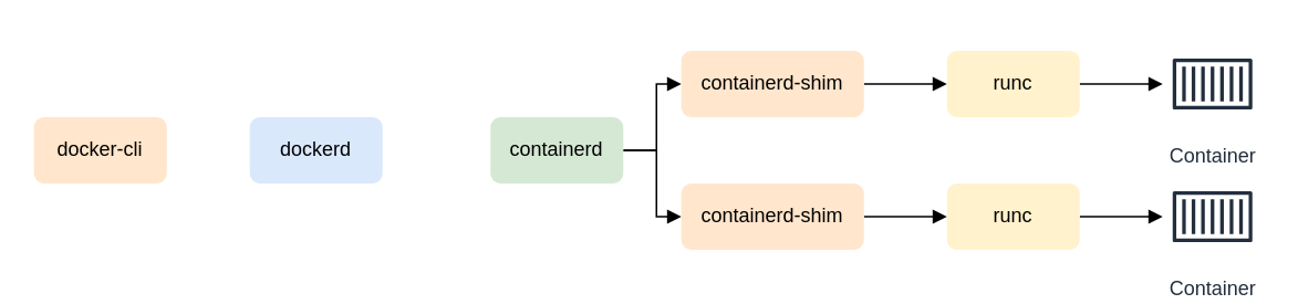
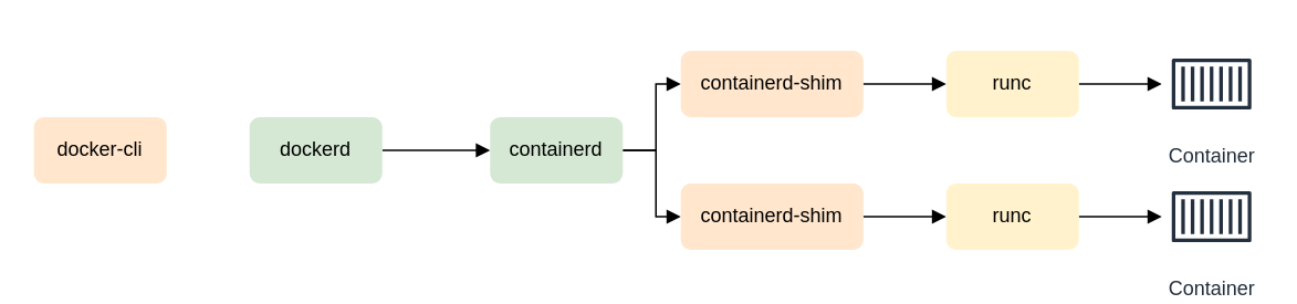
  <mxCell id="0" />
  <mxCell id="1" parent="0" />
  <mxCell id="2" value="docker-cli" style="rounded=1;whiteSpace=wrap;html=1;fillColor=#ffe6cc;strokeColor=none;shadow=0;glass=0;" parent="1" vertex="1"><mxGeometry x="20" y="70" width="80" height="40" as="geometry" /></mxCell>
- <mxCell id="4" value="dockerd" style="rounded=1;whiteSpace=wrap;html=1;fillColor=#dae8fc;strokeColor=none;shadow=0;glass=0;" parent="1" vertex="1"><mxGeometry x="150" y="70" width="80" height="40" as="geometry" /></mxCell>
+ <mxCell id="3" style="edgeStyle=orthogonalEdgeStyle;rounded=0;orthogonalLoop=1;jettySize=auto;html=1;entryX=0;entryY=0.5;entryDx=0;entryDy=0;endArrow=block;endFill=1;" parent="1" source="4" target="7" edge="1"><mxGeometry relative="1" as="geometry" /></mxCell>
+ <mxCell id="4" value="dockerd" style="rounded=1;whiteSpace=wrap;html=1;fillColor=#d5e8d4;strokeColor=none;shadow=0;glass=0;" parent="1" vertex="1"><mxGeometry x="150" y="70" width="80" height="40" as="geometry" /></mxCell>
  <mxCell id="5" style="edgeStyle=orthogonalEdgeStyle;rounded=0;orthogonalLoop=1;jettySize=auto;html=1;endArrow=block;endFill=1;" parent="1" source="7" target="9" edge="1"><mxGeometry relative="1" as="geometry" /></mxCell>
  <mxCell id="6" style="edgeStyle=orthogonalEdgeStyle;rounded=0;orthogonalLoop=1;jettySize=auto;html=1;entryX=0;entryY=0.5;entryDx=0;entryDy=0;endArrow=block;endFill=1;" parent="1" source="7" target="11" edge="1"><mxGeometry relative="1" as="geometry" /></mxCell>
  <mxCell id="7" value="containerd" style="rounded=1;whiteSpace=wrap;html=1;fillColor=#d5e8d4;strokeColor=none;shadow=0;glass=0;" parent="1" vertex="1"><mxGeometry x="295" y="70" width="80" height="40" as="geometry" /></mxCell>
  <mxCell id="8" style="edgeStyle=orthogonalEdgeStyle;rounded=0;orthogonalLoop=1;jettySize=auto;html=1;entryX=0;entryY=0.5;entryDx=0;entryDy=0;endArrow=block;endFill=1;" parent="1" source="9" target="13" edge="1"><mxGeometry relative="1" as="geometry" /></mxCell>
  <mxCell id="9" value="containerd-shim" style="rounded=1;whiteSpace=wrap;html=1;fillColor=#ffe6cc;strokeColor=none;shadow=0;glass=0;" parent="1" vertex="1"><mxGeometry x="410" y="30" width="110" height="40" as="geometry" /></mxCell>
  <mxCell id="10" style="edgeStyle=orthogonalEdgeStyle;rounded=0;orthogonalLoop=1;jettySize=auto;html=1;entryX=0;entryY=0.5;entryDx=0;entryDy=0;endArrow=block;endFill=1;" parent="1" source="11" target="15" edge="1"><mxGeometry relative="1" as="geometry" /></mxCell>
  <mxCell id="11" value="containerd-shim" style="rounded=1;whiteSpace=wrap;html=1;fillColor=#ffe6cc;strokeColor=none;shadow=0;glass=0;" parent="1" vertex="1"><mxGeometry x="410" y="110" width="110" height="40" as="geometry" /></mxCell>
  <mxCell id="12" style="edgeStyle=orthogonalEdgeStyle;rounded=0;orthogonalLoop=1;jettySize=auto;html=1;endArrow=block;endFill=1;" parent="1" source="13" target="16" edge="1"><mxGeometry relative="1" as="geometry" /></mxCell>
  <mxCell id="13" value="runc" style="rounded=1;whiteSpace=wrap;html=1;fillColor=#fff2cc;strokeColor=none;shadow=0;glass=0;" parent="1" vertex="1"><mxGeometry x="570" y="30" width="80" height="40" as="geometry" /></mxCell>
  <mxCell id="14" style="edgeStyle=orthogonalEdgeStyle;rounded=0;orthogonalLoop=1;jettySize=auto;html=1;endArrow=block;endFill=1;" parent="1" source="15" target="17" edge="1"><mxGeometry relative="1" as="geometry" /></mxCell>
  <mxCell id="15" value="runc" style="rounded=1;whiteSpace=wrap;html=1;fillColor=#fff2cc;strokeColor=none;shadow=0;glass=0;" parent="1" vertex="1"><mxGeometry x="570" y="110" width="80" height="40" as="geometry" /></mxCell>
  <mxCell id="16" value="Container" style="sketch=0;outlineConnect=0;fontColor=#232F3E;gradientColor=none;strokeColor=#232F3E;fillColor=#ffffff;dashed=0;verticalLabelPosition=bottom;verticalAlign=top;align=center;html=1;fontSize=12;fontStyle=0;aspect=fixed;shape=mxgraph.aws4.resourceIcon;resIcon=mxgraph.aws4.container_1;" parent="1" vertex="1"><mxGeometry x="700" y="20" width="60" height="60" as="geometry" /></mxCell>
  <mxCell id="17" value="Container" style="sketch=0;outlineConnect=0;fontColor=#232F3E;gradientColor=none;strokeColor=#232F3E;fillColor=#ffffff;dashed=0;verticalLabelPosition=bottom;verticalAlign=top;align=center;html=1;fontSize=12;fontStyle=0;aspect=fixed;shape=mxgraph.aws4.resourceIcon;resIcon=mxgraph.aws4.container_1;" parent="1" vertex="1"><mxGeometry x="700" y="100" width="60" height="60" as="geometry" /></mxCell>
